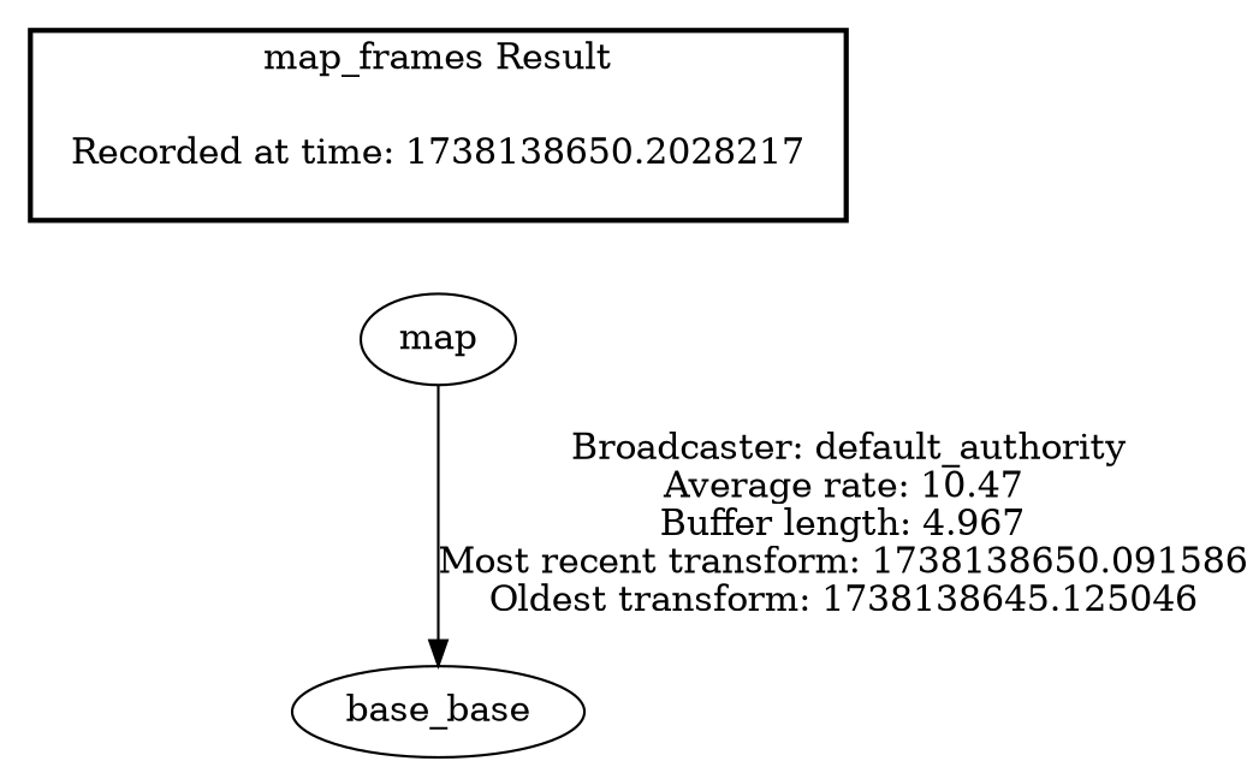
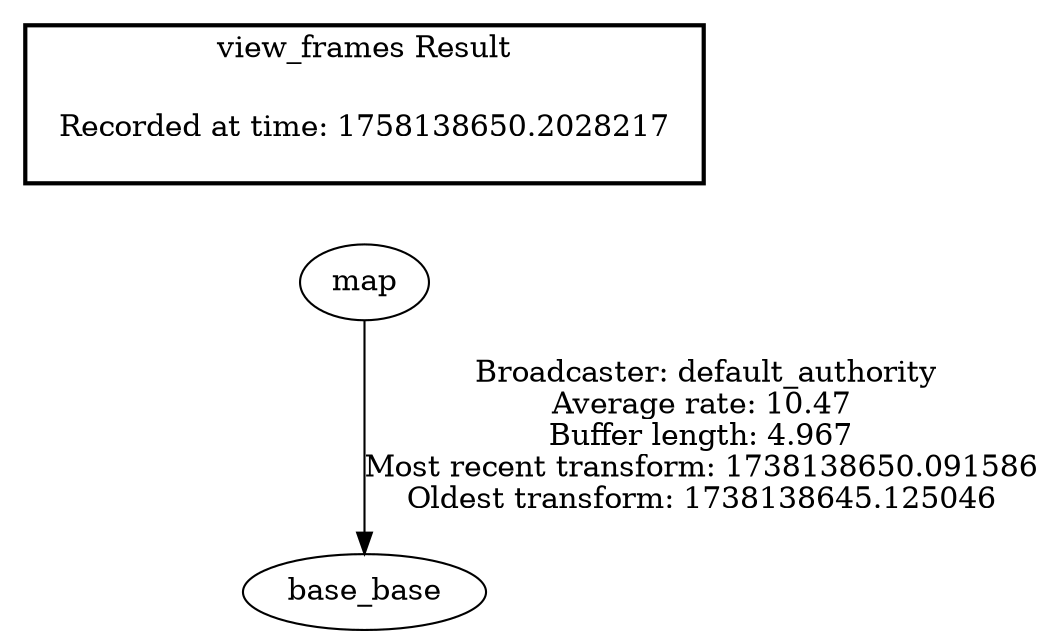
  digraph {
-   "Recorded at time: 1738138650.2028217" [shape=plaintext]
+   "Recorded at time: 1738138650.2028217" [shape=plaintext label="Recorded at time: 1758138650.2028217"]
    map
    n3 [label=base_base]
    subgraph cluster_1 {
      color=black
-     label="map_frames Result"
+     label="view_frames Result"
      style=bold
      "Recorded at time: 1738138650.2028217"
    }
    "Recorded at time: 1738138650.2028217" -> map [style=invis]
    map -> n3 [label=" Broadcaster: default_authority\nAverage rate: 10.47\nBuffer length: 4.967\nMost recent transform: 1738138650.091586\nOldest transform: 1738138645.125046\n"]
  }
